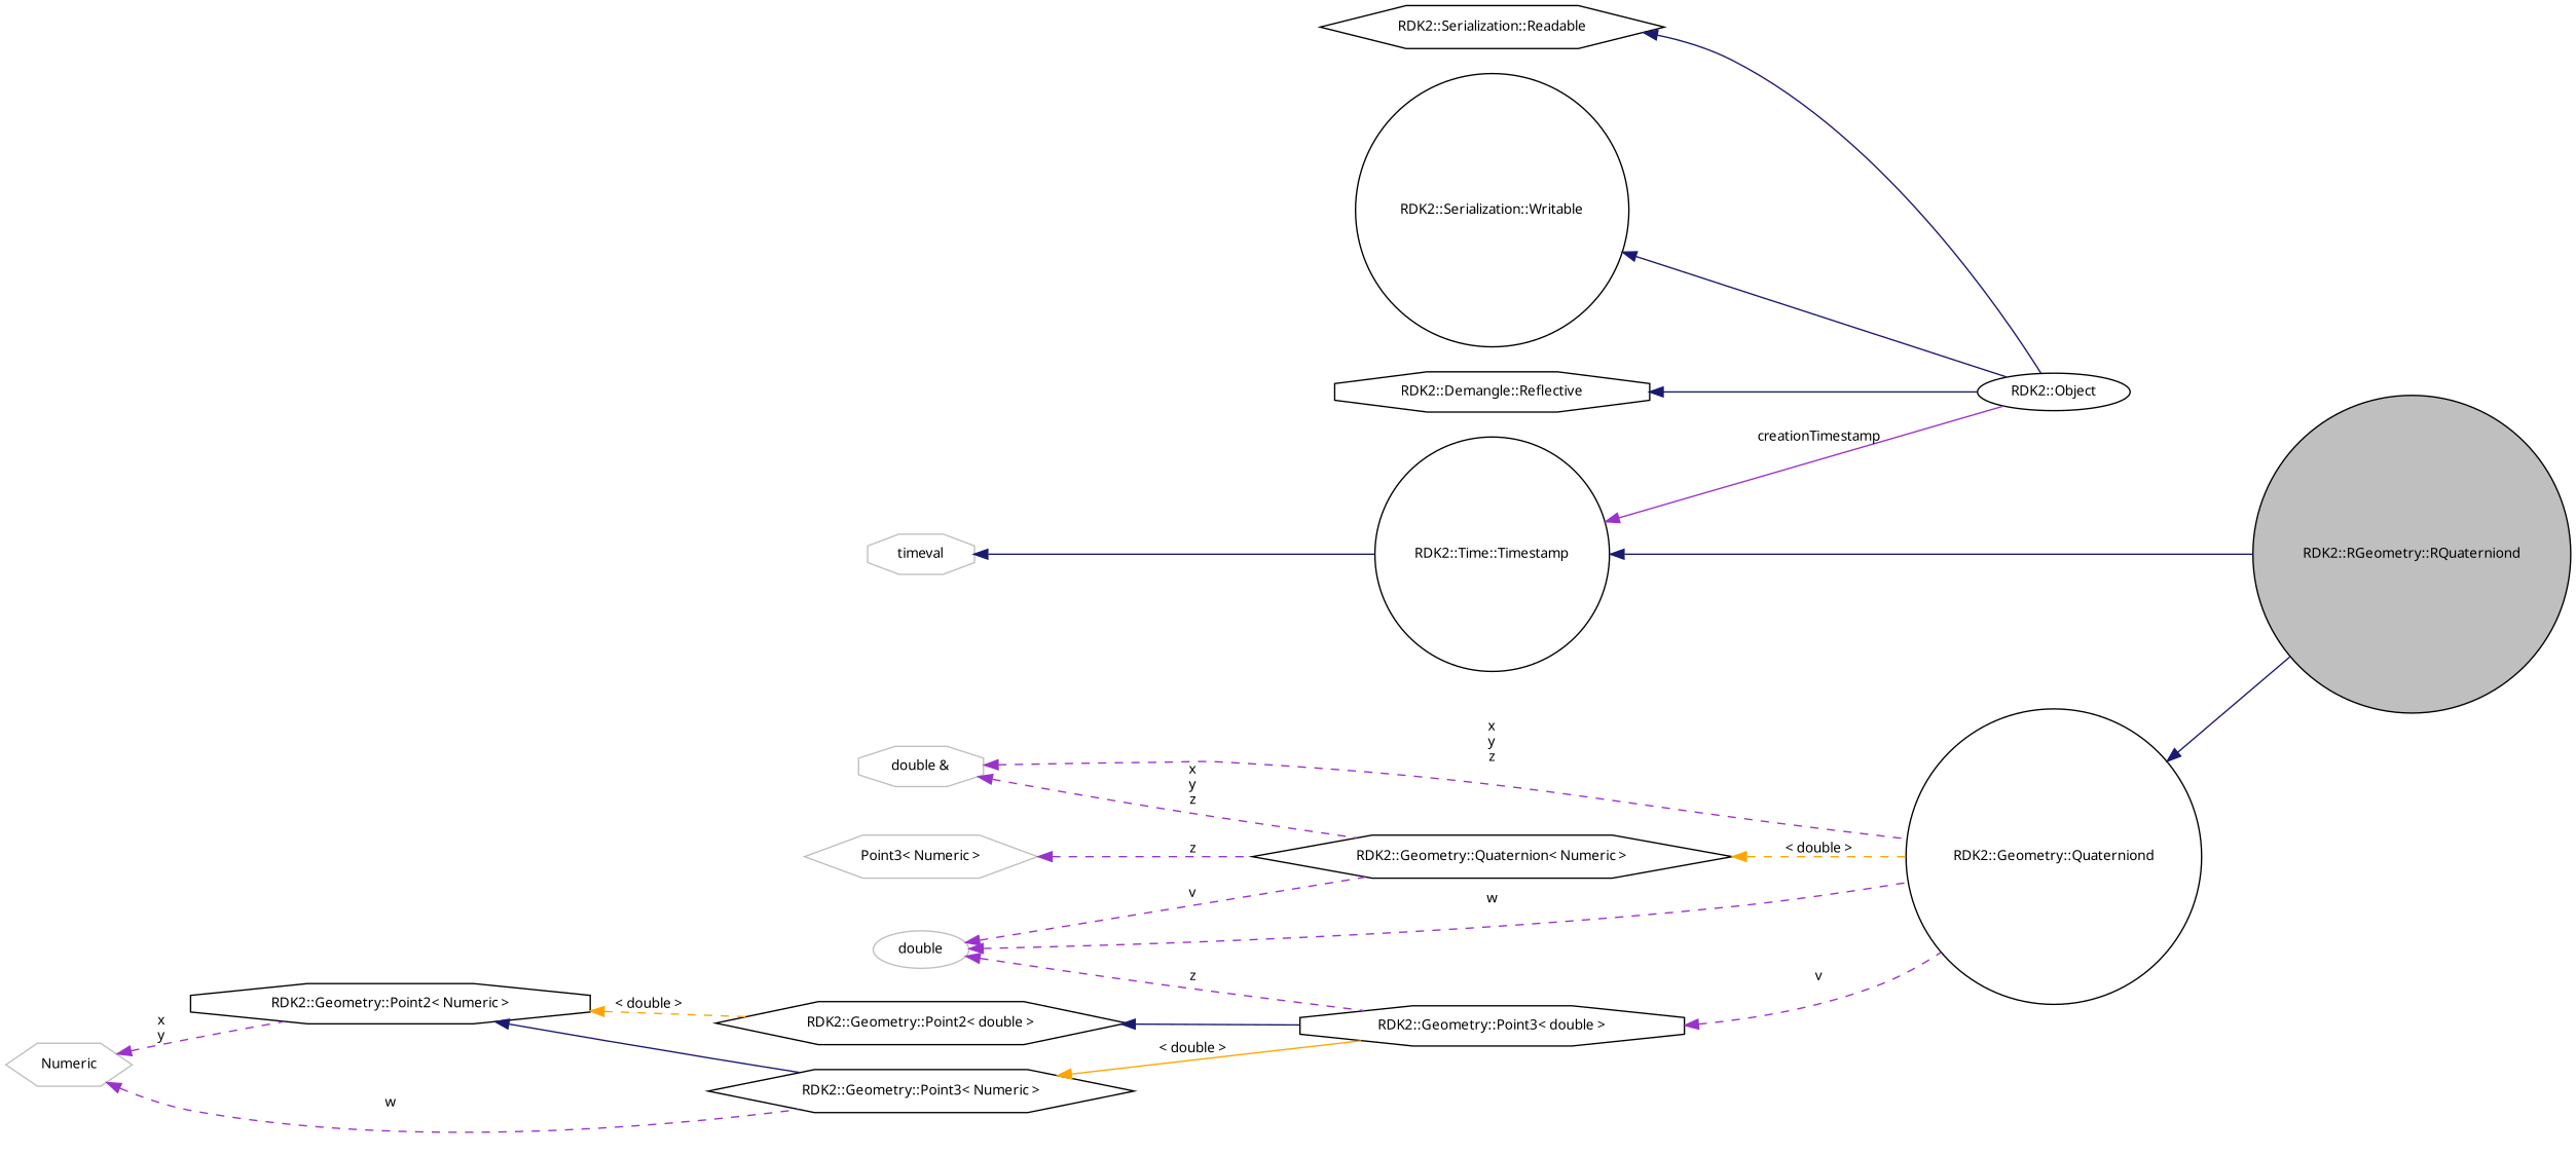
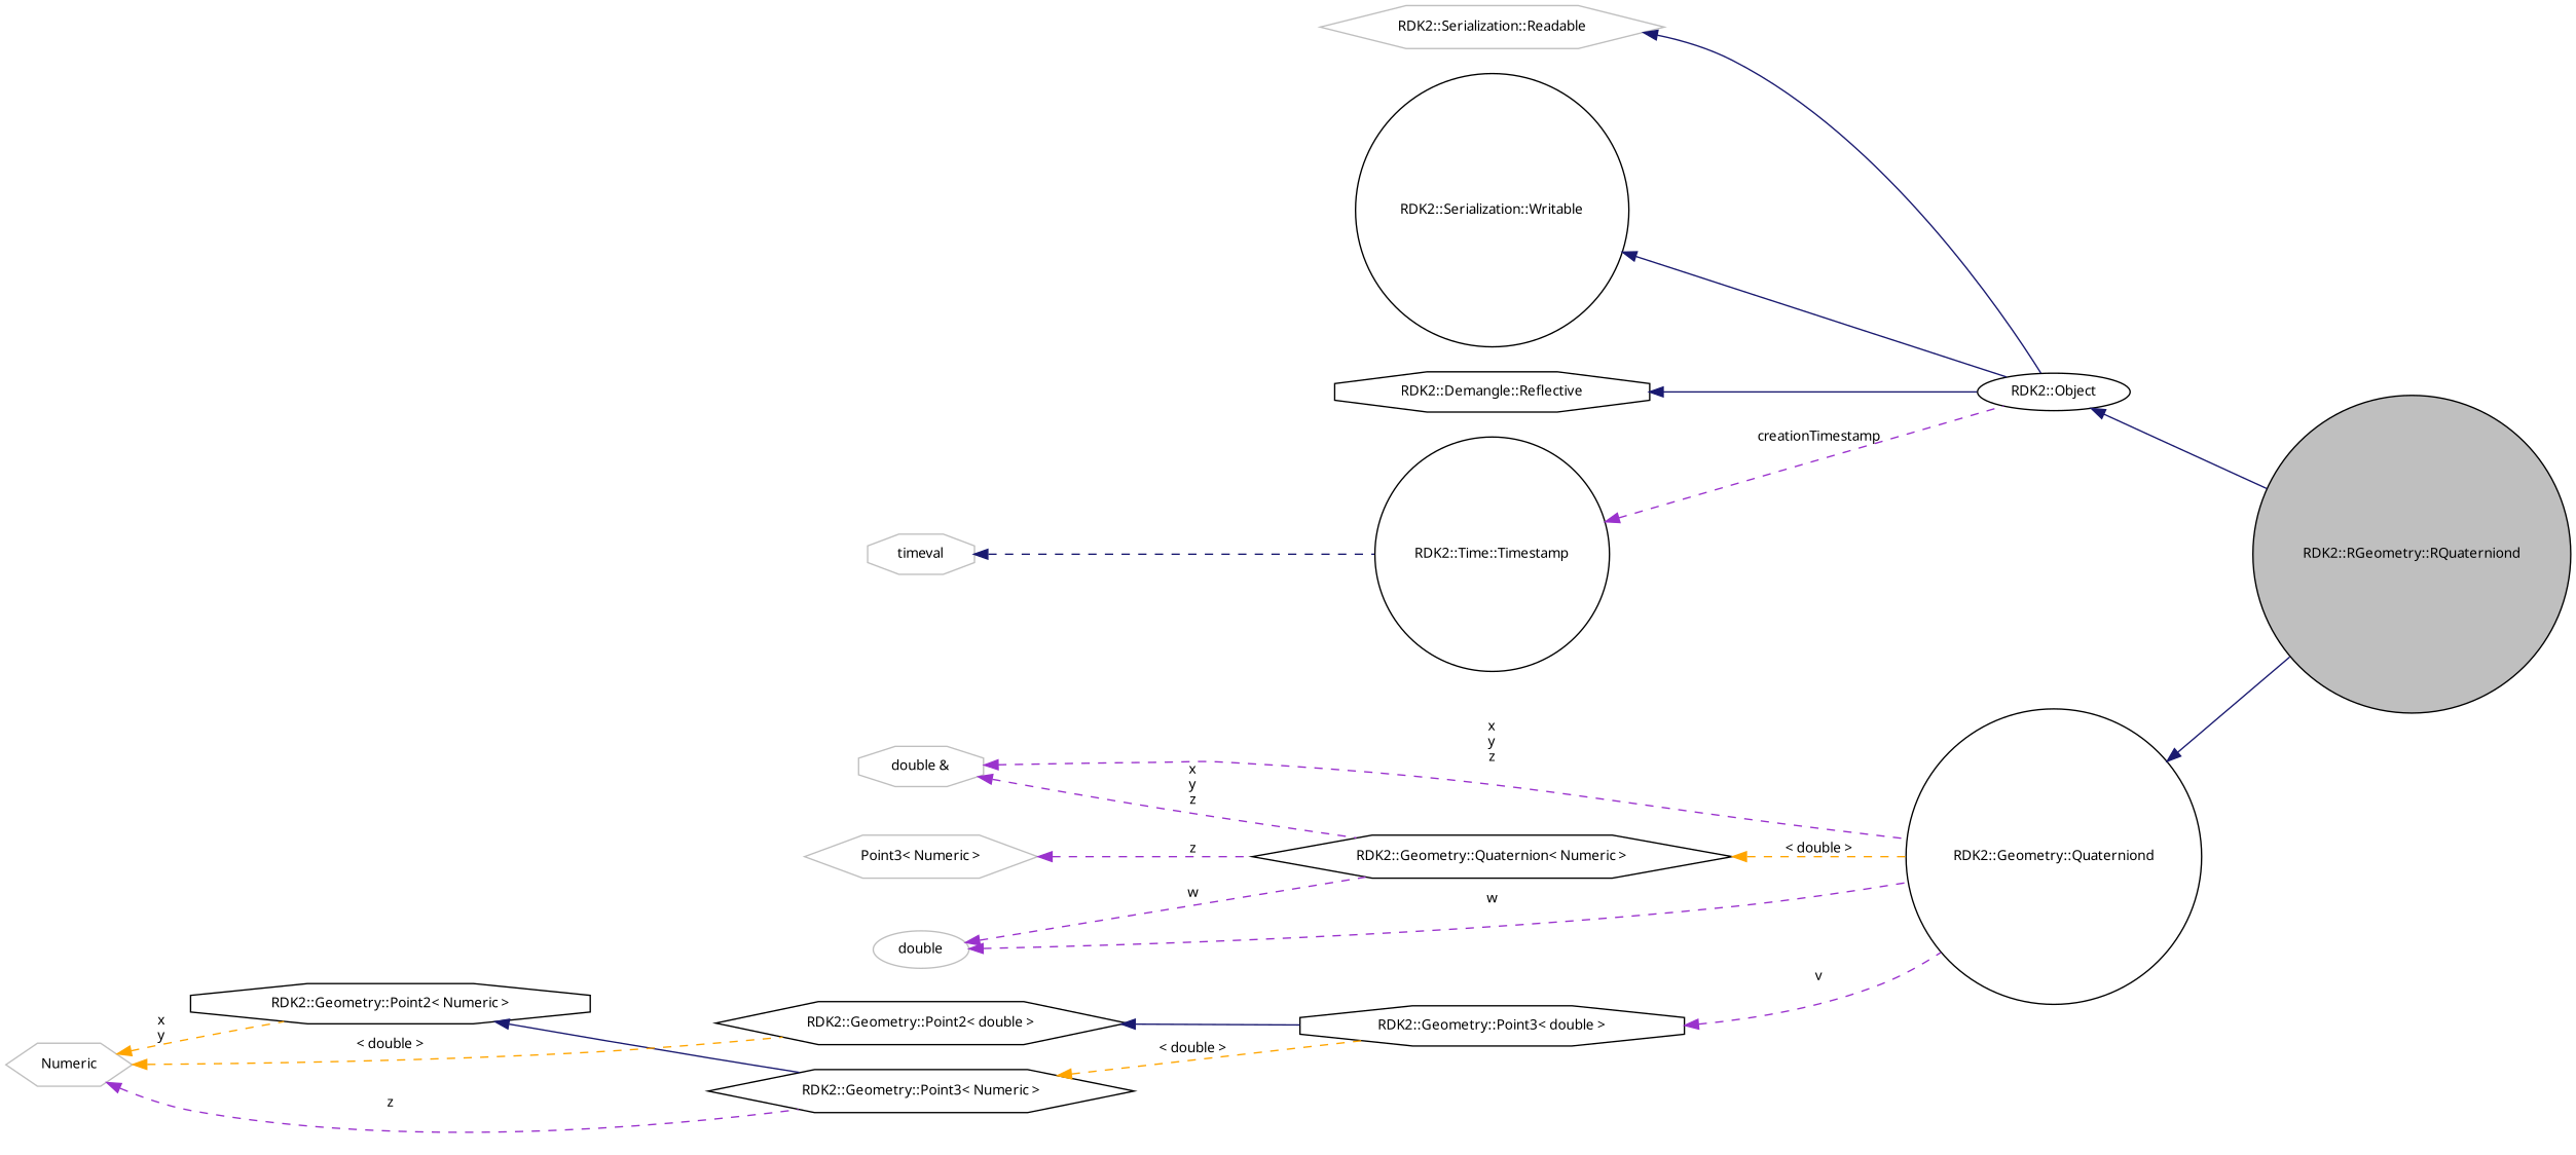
  digraph {
    rankdir=LR
    node [color=black fillcolor=white fontname="FreeSans.ttf" fontsize=10 shape=hexagon style=filled]
    edge [color=darkorchid3 dir=back fontname="FreeSans.ttf" fontsize=10 labelfontname="FreeSans.ttf" labelfontsize=10 style=dashed]
    n1 [fillcolor=grey75 fontcolor=black height=0.2 label="RDK2::RGeometry::RQuaterniond" shape=circle width=0.4]
    n2 [height=0.2 label="RDK2::Object" shape=ellipse width=0.4]
-   n3 [height=0.2 label="RDK2::Serialization::Readable" width=0.4]
+   n3 [color=grey75 height=0.2 label="RDK2::Serialization::Readable" width=0.4]
    n4 [height=0.2 label="RDK2::Serialization::Writable" shape=circle width=0.4]
    n5 [height=0.2 label="RDK2::Demangle::Reflective" shape=octagon width=0.4]
    n6 [height=0.2 label="RDK2::Time::Timestamp" shape=circle width=0.4]
    n7 [color=grey75 height=0.2 label=timeval shape=octagon width=0.4]
    n8 [height=0.2 label="RDK2::Geometry::Quaterniond" shape=circle width=0.4]
    n9 [color=grey75 height=0.2 label="double &" shape=octagon width=0.4]
    n10 [height=0.2 label="RDK2::Geometry::Quaternion\< Numeric \>" width=0.4]
    n11 [color=grey75 height=0.2 label=double shape=ellipse width=0.4]
    n12 [height=0.2 label="RDK2::Geometry::Point3\< double \>" shape=octagon width=0.4]
    n13 [height=0.2 label="RDK2::Geometry::Point2\< double \>" width=0.4]
    n14 [height=0.2 label="RDK2::Geometry::Point2\< Numeric \>" shape=octagon width=0.4]
    n15 [height=0.2 label="RDK2::Geometry::Point3\< Numeric \>" width=0.4]
    n16 [color=grey75 height=0.2 label=Numeric width=0.4]
    n17 [color=grey75 height=0.2 label="Point3\< Numeric \>" width=0.4]
-   n6 -> n1 [color=midnightblue style=solid]
+   n2 -> n1 [color=midnightblue style=solid]
    n3 -> n2 [color=midnightblue style=solid]
    n4 -> n2 [color=midnightblue style=solid]
    n5 -> n2 [color=midnightblue style=solid]
-   n6 -> n2 [label=creationTimestamp style=solid]
-   n7 -> n6 [color=midnightblue style=solid]
+   n6 -> n2 [label=creationTimestamp]
+   n7 -> n6 [color=midnightblue]
    n8 -> n1 [color=midnightblue style=solid]
    n9 -> n8 [label="x\ny\nz"]
    n9 -> n10 [label="x\ny\nz"]
    n10 -> n8 [color=orange label="\< double \>"]
    n11 -> n8 [label=w]
-   n11 -> n10 [label=v]
-   n11 -> n12 [label=z]
+   n11 -> n10 [label=w]
    n12 -> n8 [label=v]
    n13 -> n12 [color=midnightblue style=solid]
-   n14 -> n13 [color=orange label="\< double \>"]
+   n16 -> n13 [color=orange label="\< double \>"]
    n14 -> n15 [color=midnightblue style=solid]
-   n15 -> n12 [color=orange label="\< double \>" style=solid]
-   n16 -> n14 [label="x\ny"]
-   n16 -> n15 [label=w]
+   n15 -> n12 [color=orange label="\< double \>"]
+   n16 -> n14 [color=orange label="x\ny"]
+   n16 -> n15 [label=z]
    n17 -> n10 [label=z]
  }
